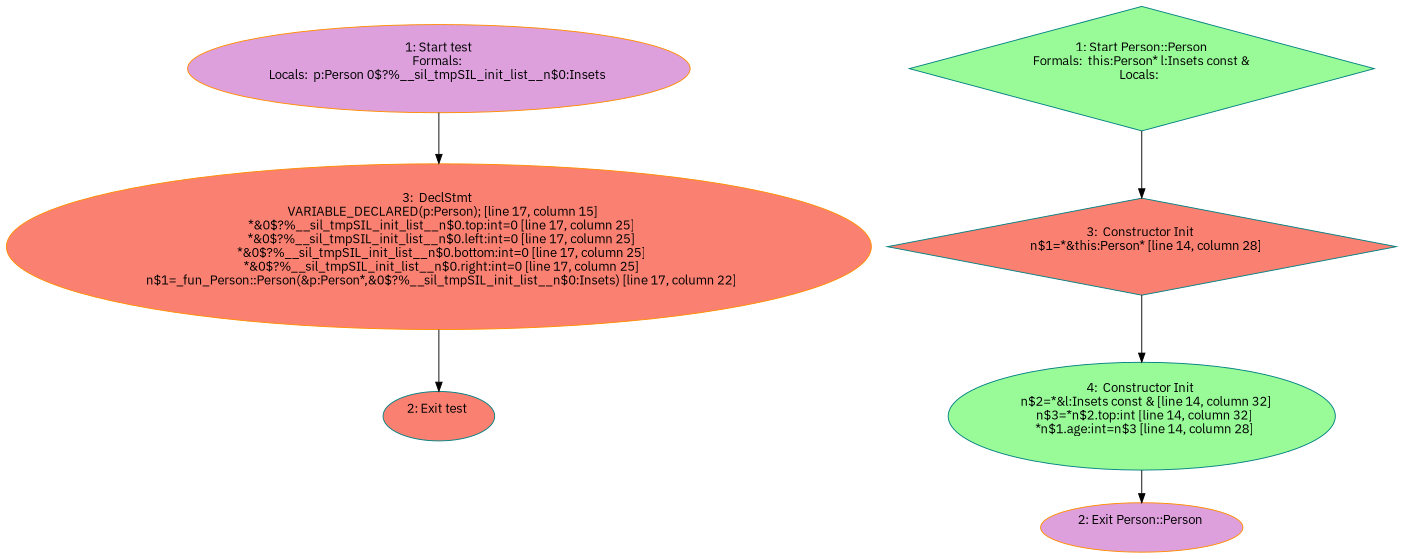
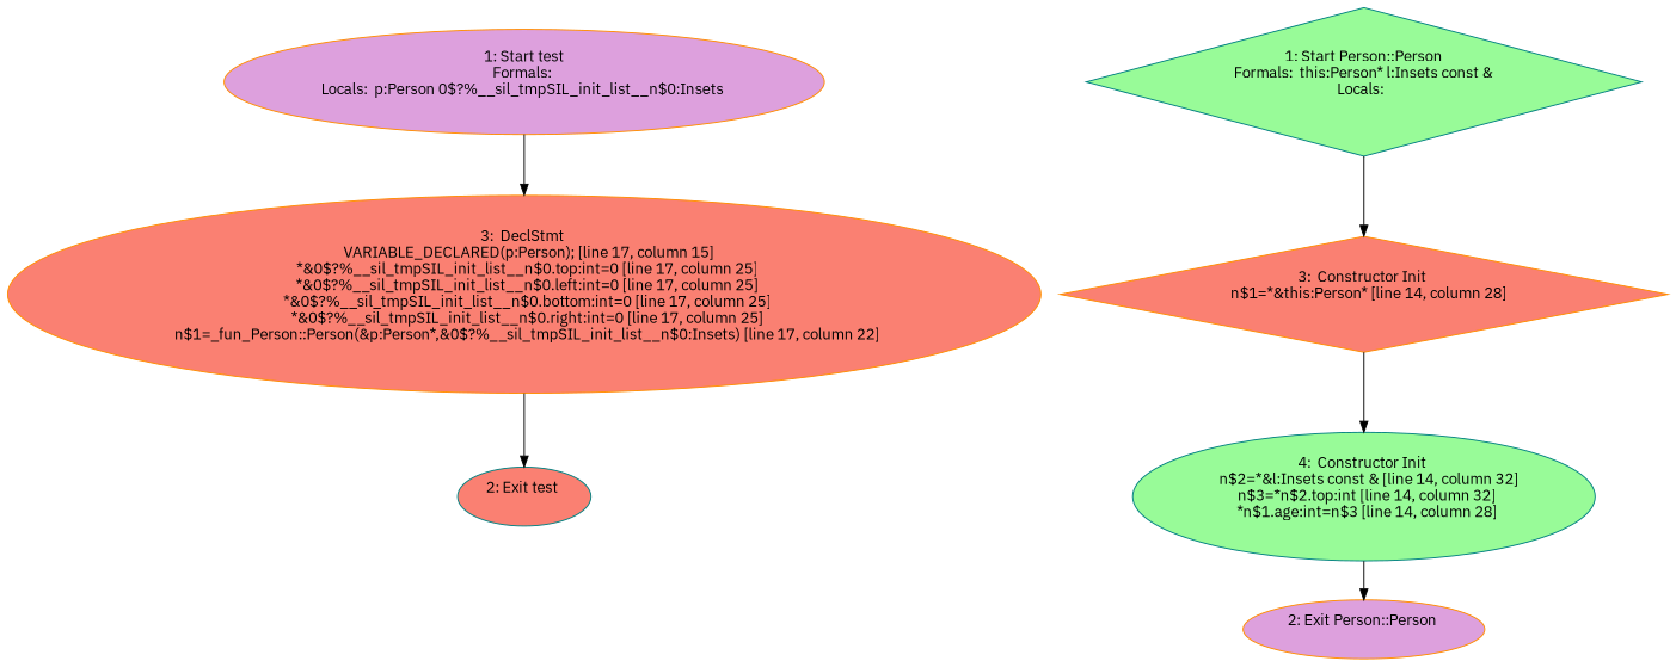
  digraph {
    fontname="IBM Plex Sans"
    node [color=darkorange style=filled fillcolor=salmon shape=ellipse fontname="IBM Plex Sans"]
    edge [fontname="IBM Plex Sans"]
    n1 [label="1: Start test\nFormals: \nLocals:  p:Person 0$?%__sil_tmpSIL_init_list__n$0:Insets \n  " fillcolor=plum]
    n2 [label="3:  DeclStmt \n   VARIABLE_DECLARED(p:Person); [line 17, column 15]\n  *&0$?%__sil_tmpSIL_init_list__n$0.top:int=0 [line 17, column 25]\n  *&0$?%__sil_tmpSIL_init_list__n$0.left:int=0 [line 17, column 25]\n  *&0$?%__sil_tmpSIL_init_list__n$0.bottom:int=0 [line 17, column 25]\n  *&0$?%__sil_tmpSIL_init_list__n$0.right:int=0 [line 17, column 25]\n  n$1=_fun_Person::Person(&p:Person*,&0$?%__sil_tmpSIL_init_list__n$0:Insets) [line 17, column 22]\n "]
    n3 [color=teal label="2: Exit test \n  "]
    n4 [color=teal label="1: Start Person::Person\nFormals:  this:Person* l:Insets const &\nLocals:  \n  " fillcolor=palegreen shape=diamond]
-   n5 [label="3:  Constructor Init \n   n$1=*&this:Person* [line 14, column 28]\n " shape=diamond color=teal]
+   n5 [label="3:  Constructor Init \n   n$1=*&this:Person* [line 14, column 28]\n " shape=diamond]
    n6 [label="4:  Constructor Init \n   n$2=*&l:Insets const & [line 14, column 32]\n  n$3=*n$2.top:int [line 14, column 32]\n  *n$1.age:int=n$3 [line 14, column 28]\n " fillcolor=palegreen color=teal]
    n7 [label="2: Exit Person::Person \n  " fillcolor=plum]
    n1 -> n2
    n2 -> n3
    n4 -> n5
    n5 -> n6
    n6 -> n7
  }
